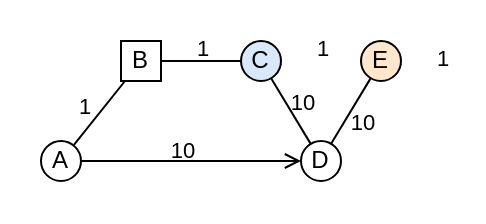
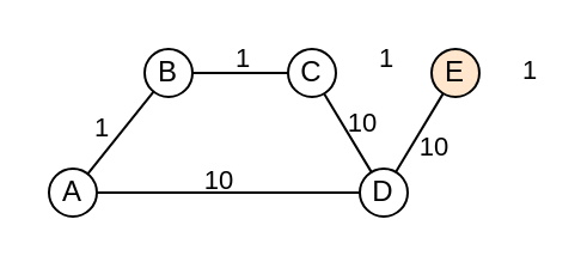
  <mxCell id="0" />
  <mxCell id="1" parent="0" />
  <mxCell id="2" value="1" style="edgeLabel;html=1;align=center;verticalAlign=bottom;resizable=0;points=[];labelPosition=center;verticalLabelPosition=top;horizontal=1;" vertex="1" connectable="0" parent="1"><mxGeometry x="100.004" y="31.999" as="geometry" /></mxCell>
  <mxCell id="3" value="1" style="edgeLabel;html=1;align=center;verticalAlign=bottom;resizable=0;points=[];labelPosition=center;verticalLabelPosition=top;horizontal=1;" vertex="1" connectable="0" parent="1"><mxGeometry x="160.004" y="31.999" as="geometry" /></mxCell>
  <mxCell id="4" value="1" style="edgeLabel;html=1;align=center;verticalAlign=bottom;resizable=0;points=[];labelPosition=center;verticalLabelPosition=top;horizontal=1;" vertex="1" connectable="0" parent="1"><mxGeometry x="220.004" y="36.999" as="geometry" /></mxCell>
  <mxCell id="5" value="10" style="edgeLabel;html=1;align=center;verticalAlign=bottom;resizable=0;points=[];labelPosition=center;verticalLabelPosition=top;horizontal=1;" vertex="1" connectable="0" parent="1"><mxGeometry x="90.004" y="82.999" as="geometry" /></mxCell>
  <mxCell id="6" value="10" style="edgeLabel;html=1;align=center;verticalAlign=bottom;resizable=0;points=[];labelPosition=center;verticalLabelPosition=top;horizontal=1;" vertex="1" connectable="0" parent="1"><mxGeometry x="180.004" y="68.999" as="geometry" /></mxCell>
  <mxCell id="7" value="10" style="edgeLabel;html=1;align=center;verticalAlign=bottom;resizable=0;points=[];labelPosition=center;verticalLabelPosition=top;horizontal=1;" vertex="1" connectable="0" parent="1"><mxGeometry x="150.004" y="58.999" as="geometry" /></mxCell>
- <mxCell id="8" value="" style="edgeStyle=none;html=1;endArrow=open;endFill=0;" edge="1" parent="1" source="9" target="16"><mxGeometry relative="1" as="geometry" /></mxCell>
+ <mxCell id="8" value="" style="edgeStyle=none;html=1;endArrow=none;endFill=0;" edge="1" parent="1" source="9" target="16"><mxGeometry relative="1" as="geometry" /></mxCell>
  <mxCell id="9" value="A" style="ellipse;whiteSpace=wrap;html=1;" vertex="1" parent="1"><mxGeometry x="20" y="70" width="20" height="20" as="geometry" /></mxCell>
  <mxCell id="10" value="" style="edgeStyle=none;html=1;endArrow=none;endFill=0;" edge="1" parent="1" source="11" target="13"><mxGeometry relative="1" as="geometry" /></mxCell>
- <mxCell id="11" value="B" style="whiteSpace=wrap;html=1;rounded=0;" vertex="1" parent="1"><mxGeometry x="60" y="20" width="20" height="20" as="geometry" /></mxCell>
+ <mxCell id="11" value="B" style="ellipse;whiteSpace=wrap;html=1;" vertex="1" parent="1"><mxGeometry x="60" y="20" width="20" height="20" as="geometry" /></mxCell>
  <mxCell id="12" value="" style="edgeStyle=none;html=1;endArrow=none;endFill=0;" edge="1" parent="1" source="13" target="16"><mxGeometry relative="1" as="geometry" /></mxCell>
- <mxCell id="13" value="C" style="ellipse;whiteSpace=wrap;html=1;fillColor=#dae8fc;" vertex="1" parent="1"><mxGeometry x="120" y="20" width="20" height="20" as="geometry" /></mxCell>
+ <mxCell id="13" value="C" style="ellipse;whiteSpace=wrap;html=1;" vertex="1" parent="1"><mxGeometry x="120" y="20" width="20" height="20" as="geometry" /></mxCell>
  <mxCell id="14" value="E" style="ellipse;whiteSpace=wrap;html=1;fillColor=#ffe6cc;" vertex="1" parent="1"><mxGeometry x="180" y="20" width="20" height="20" as="geometry" /></mxCell>
  <mxCell id="15" style="edgeStyle=none;html=1;endArrow=none;endFill=0;" edge="1" parent="1" source="16" target="14"><mxGeometry relative="1" as="geometry" /></mxCell>
  <mxCell id="16" value="D" style="ellipse;whiteSpace=wrap;html=1;" vertex="1" parent="1"><mxGeometry x="150" y="70" width="20" height="20" as="geometry" /></mxCell>
  <mxCell id="17" value="" style="edgeStyle=none;html=1;endArrow=none;endFill=0;labelPosition=center;verticalLabelPosition=top;align=center;verticalAlign=bottom;" edge="1" parent="1" source="9" target="11"><mxGeometry relative="1" as="geometry" /></mxCell>
  <mxCell id="18" value="1" style="edgeLabel;html=1;align=center;verticalAlign=bottom;resizable=0;points=[];labelPosition=center;verticalLabelPosition=top;horizontal=1;" vertex="1" connectable="0" parent="17"><mxGeometry x="-0.62" y="1" relative="1" as="geometry"><mxPoint x="1" y="-4" as="offset" /></mxGeometry></mxCell>
